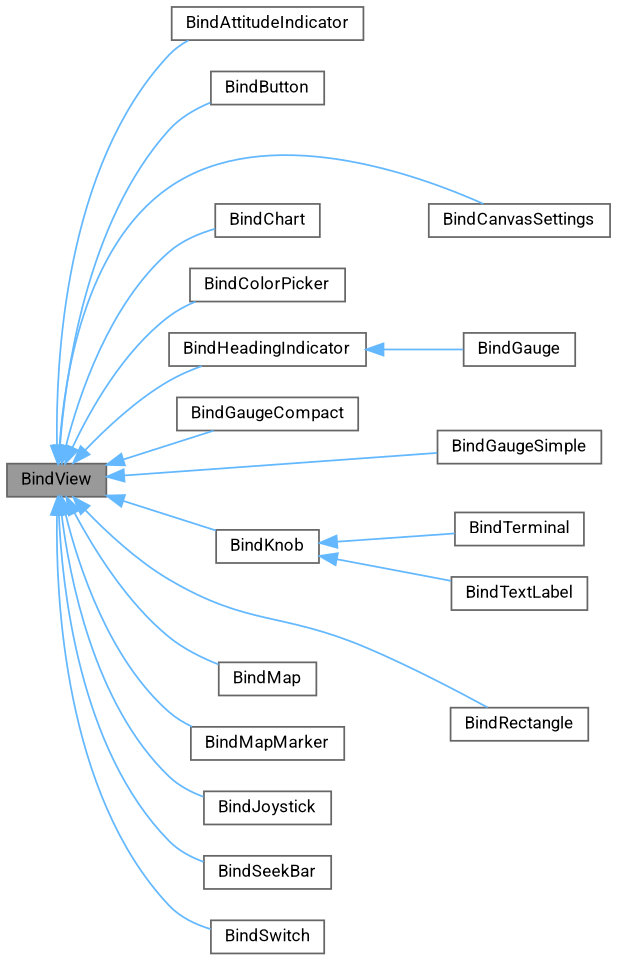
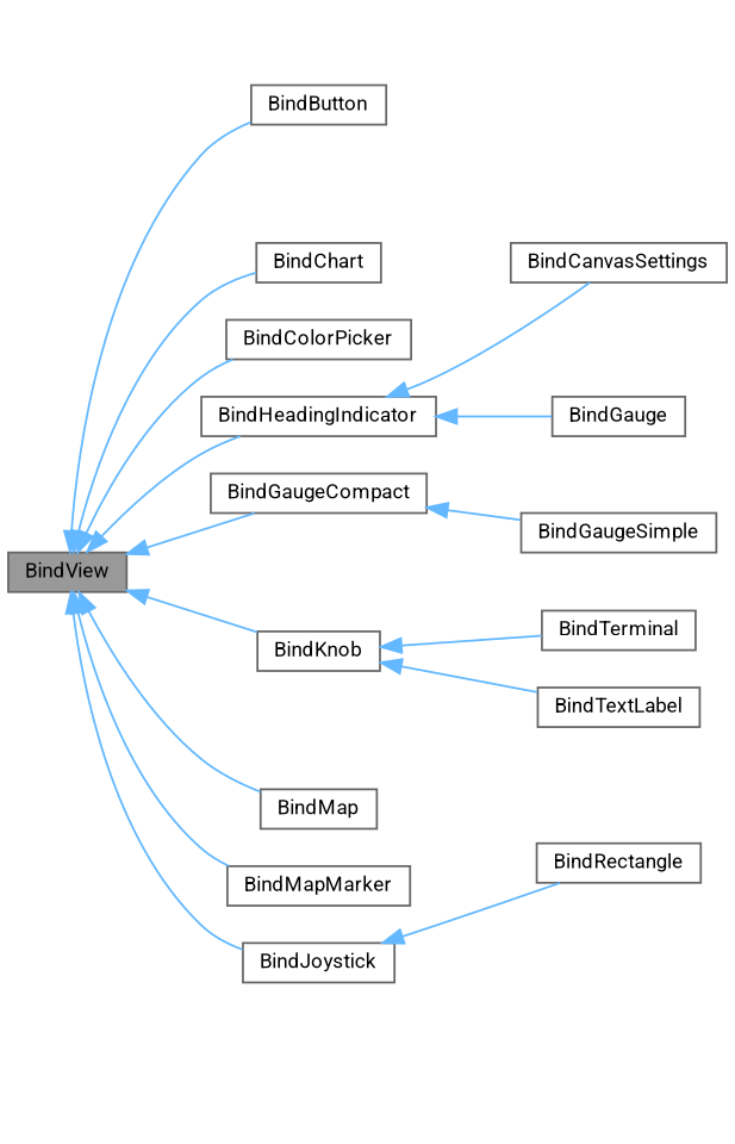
  digraph {
    fontname=Roboto
    rankdir=LR
    node [color=gray40 fillcolor=white fontname=Roboto fontsize=10 shape=box style=filled]
    edge [color=steelblue1 dir=back fontname=Roboto fontsize=10 labelfontname=Helvetica labelfontsize=10 style=solid]
    n1 [fillcolor=grey60 fontcolor=black height=0.2 label=BindView width=0.4]
-   n2 [height=0.2 label=BindAttitudeIndicator width=0.4]
    n3 [height=0.2 label=BindButton width=0.4]
    n4 [height=0.2 label=BindCanvasSettings width=0.4]
    n5 [height=0.2 label=BindChart width=0.4]
    n6 [height=0.2 label=BindColorPicker width=0.4]
    n7 [height=0.2 label=BindGaugeCompact width=0.4]
    n8 [height=0.2 label=BindGaugeSimple width=0.4]
    n9 [height=0.2 label=BindHeadingIndicator width=0.4]
    n10 [height=0.2 label=BindJoystick width=0.4]
    n11 [height=0.2 label=BindKnob width=0.4]
    n12 [height=0.2 label=BindMap width=0.4]
    n13 [height=0.2 label=BindMapMarker width=0.4]
    n14 [height=0.2 label=BindRectangle width=0.4]
-   n15 [height=0.2 label=BindSeekBar width=0.4]
-   n16 [height=0.2 label=BindSwitch width=0.4]
    n17 [height=0.2 label=BindGauge width=0.4]
    n18 [height=0.2 label=BindTerminal width=0.4]
    n19 [height=0.2 label=BindTextLabel width=0.4]
-   n1 -> n2
    n1 -> n3
-   n1 -> n4
+   n9 -> n4
    n1 -> n5
    n1 -> n6
    n1 -> n7
-   n1 -> n8
+   n7 -> n8
    n1 -> n9
    n1 -> n10
    n1 -> n11
    n1 -> n12
    n1 -> n13
-   n1 -> n14
-   n1 -> n15
-   n1 -> n16
+   n10 -> n14
    n9 -> n17
    n11 -> n18
    n11 -> n19
  }
